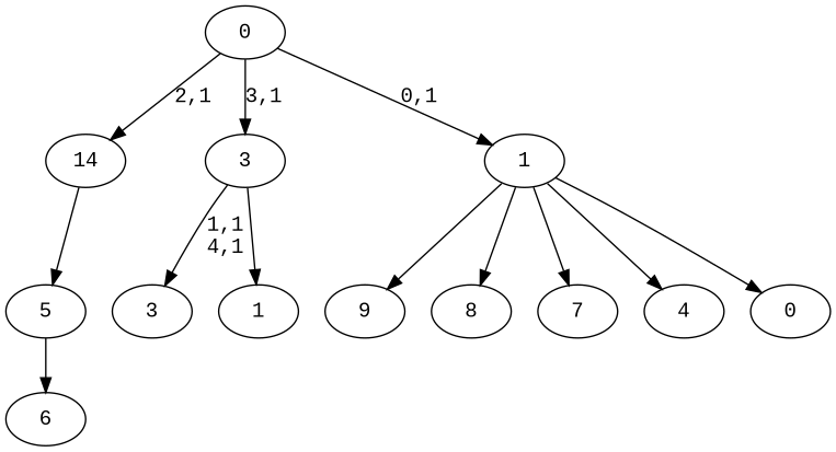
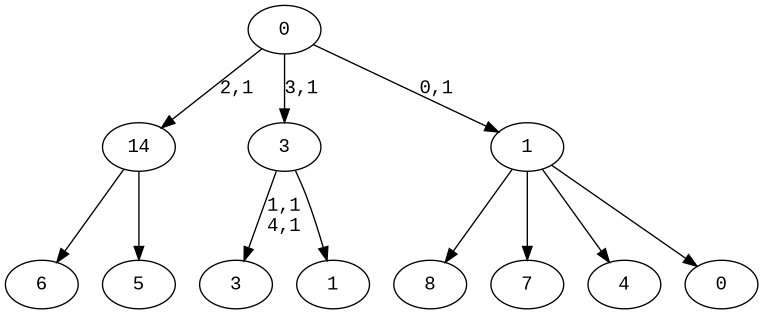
  digraph {
    fontname="Liberation Mono"
    node [fontname="Liberation Mono"]
    edge [fontname="Liberation Mono"]
-   n1 [label=9]
    n2 [label=8]
    n3 [label=7]
    n4 [label=6]
    n5 [label=5]
    n6 [label=14]
    n7 [label=4]
    n8 [label=3]
    n9 [label=1]
    3
    n11 [label=0]
    1
    0
-   n5 -> n4
+   n6 -> n4
    n6 -> n5
    3 -> n8 [label="1,1\n4,1"]
    3 -> n9
-   1 -> n1
    1 -> n2
    1 -> n3
    1 -> n7
    1 -> n11
    0 -> n6 [label="2,1"]
    0 -> 3 [label="3,1"]
    0 -> 1 [label="0,1"]
  }
